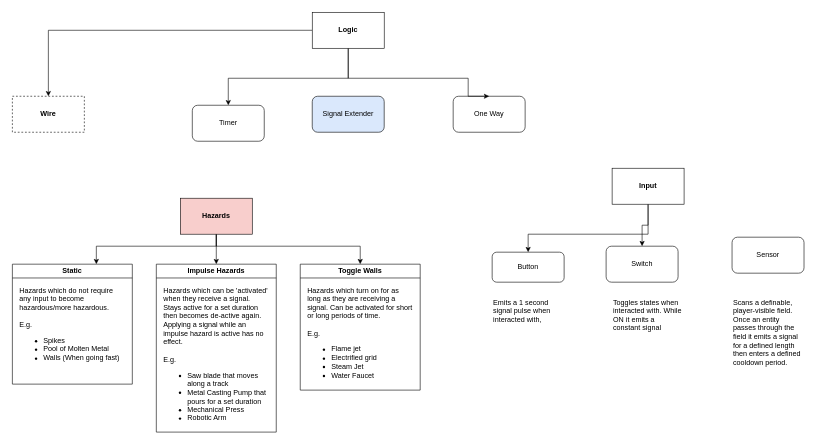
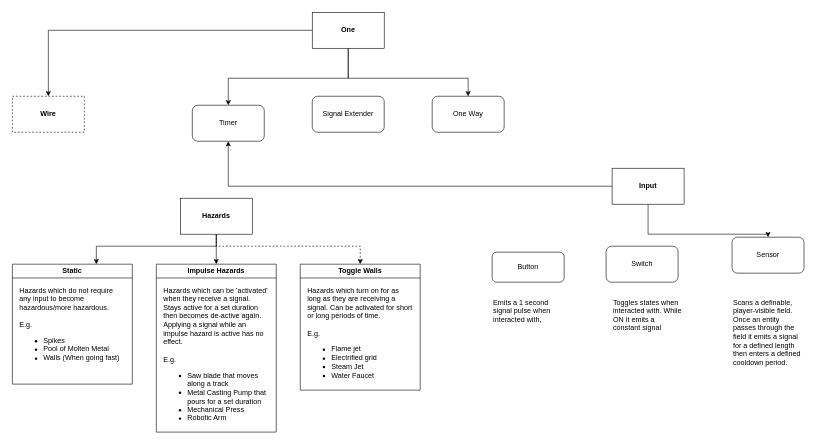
  <mxCell id="0" />
  <mxCell id="1" parent="0" />
  <mxCell id="2" value="Impulse Hazards" style="swimlane;whiteSpace=wrap;html=1;" vertex="1" parent="1"><mxGeometry x="260" y="440" width="200" height="280" as="geometry"><mxRectangle x="280" y="120" width="140" height="30" as="alternateBounds" /></mxGeometry></mxCell>
  <mxCell id="3" value="Hazards which can be 'activated' when they receive a signal. Stays active for a set duration then becomes de-active again. Applying a signal while an impulse hazard is active has no effect.&amp;nbsp;&lt;br&gt;&lt;br&gt;E.g.&lt;br&gt;&lt;ul&gt;&lt;li&gt;Saw blade that moves along a track&lt;/li&gt;&lt;li&gt;Metal Casting Pump that pours for a set duration&lt;/li&gt;&lt;li&gt;Mechanical Press&lt;/li&gt;&lt;li&gt;Robotic Arm&lt;/li&gt;&lt;/ul&gt;" style="text;html=1;strokeColor=none;fillColor=none;align=left;verticalAlign=top;whiteSpace=wrap;rounded=0;" vertex="1" parent="2"><mxGeometry x="10" y="30" width="180" height="240" as="geometry" /></mxCell>
  <mxCell id="4" style="edgeStyle=orthogonalEdgeStyle;rounded=0;orthogonalLoop=1;jettySize=auto;html=1;entryX=0.5;entryY=0;entryDx=0;entryDy=0;" edge="1" parent="1" source="7"><mxGeometry relative="1" as="geometry"><mxPoint x="160" y="440" as="targetPoint" /><Array as="points"><mxPoint x="360" y="410" /><mxPoint x="160" y="410" /></Array></mxGeometry></mxCell>
  <mxCell id="5" style="edgeStyle=orthogonalEdgeStyle;rounded=0;orthogonalLoop=1;jettySize=auto;html=1;entryX=0.5;entryY=0;entryDx=0;entryDy=0;" edge="1" parent="1" source="7"><mxGeometry relative="1" as="geometry"><mxPoint x="360" y="440" as="targetPoint" /></mxGeometry></mxCell>
- <mxCell id="6" style="edgeStyle=orthogonalEdgeStyle;rounded=0;orthogonalLoop=1;jettySize=auto;html=1;entryX=0.5;entryY=0;entryDx=0;entryDy=0;" edge="1" parent="1" source="7" target="24"><mxGeometry relative="1" as="geometry"><Array as="points"><mxPoint x="360" y="410" /><mxPoint x="600" y="410" /></Array></mxGeometry></mxCell>
- <mxCell id="7" value="Hazards" style="rounded=0;whiteSpace=wrap;html=1;fontStyle=1;fillColor=#f8cecc;" vertex="1" parent="1"><mxGeometry x="300" y="330" width="120" height="60" as="geometry" /></mxCell>
+ <mxCell id="6" style="edgeStyle=orthogonalEdgeStyle;rounded=0;orthogonalLoop=1;jettySize=auto;html=1;entryX=0.5;entryY=0;entryDx=0;entryDy=0;dashed=1;" edge="1" parent="1" source="7" target="24"><mxGeometry relative="1" as="geometry"><Array as="points"><mxPoint x="360" y="410" /><mxPoint x="600" y="410" /></Array></mxGeometry></mxCell>
+ <mxCell id="7" value="Hazards" style="rounded=0;whiteSpace=wrap;html=1;fontStyle=1" vertex="1" parent="1"><mxGeometry x="300" y="330" width="120" height="60" as="geometry" /></mxCell>
  <mxCell id="8" value="Button" style="rounded=1;whiteSpace=wrap;html=1;" vertex="1" parent="1"><mxGeometry x="820" y="420" width="120" height="50" as="geometry" /></mxCell>
  <mxCell id="9" value="Switch" style="rounded=1;whiteSpace=wrap;html=1;" vertex="1" parent="1"><mxGeometry x="1010" y="410" width="120" height="60" as="geometry" /></mxCell>
  <mxCell id="10" value="Sensor&lt;br&gt;" style="rounded=1;whiteSpace=wrap;html=1;" vertex="1" parent="1"><mxGeometry x="1220" y="395" width="120" height="60" as="geometry" /></mxCell>
- <mxCell id="11" style="edgeStyle=orthogonalEdgeStyle;rounded=0;orthogonalLoop=1;jettySize=auto;html=1;entryX=0.5;entryY=0;entryDx=0;entryDy=0;" edge="1" parent="1" source="14" target="8"><mxGeometry relative="1" as="geometry"><Array as="points"><mxPoint x="1080" y="390" /><mxPoint x="880" y="390" /></Array></mxGeometry></mxCell>
- <mxCell id="13" style="edgeStyle=orthogonalEdgeStyle;rounded=0;orthogonalLoop=1;jettySize=auto;html=1;entryX=0.5;entryY=0;entryDx=0;entryDy=0;" edge="1" parent="1" source="14" target="9"><mxGeometry relative="1" as="geometry" /></mxCell>
+ <mxCell id="12" style="edgeStyle=orthogonalEdgeStyle;rounded=0;orthogonalLoop=1;jettySize=auto;html=1;entryX=0.5;entryY=0;entryDx=0;entryDy=0;" edge="1" parent="1" source="14" target="10"><mxGeometry relative="1" as="geometry"><Array as="points"><mxPoint x="1080" y="390" /><mxPoint x="1280" y="390" /></Array></mxGeometry></mxCell>
+ <mxCell id="13" style="edgeStyle=orthogonalEdgeStyle;rounded=0;orthogonalLoop=1;jettySize=auto;html=1;" edge="1" parent="1" source="14" target="15"><mxGeometry relative="1" as="geometry" /></mxCell>
  <mxCell id="14" value="Input" style="rounded=0;whiteSpace=wrap;html=1;fontStyle=1" vertex="1" parent="1"><mxGeometry x="1020" y="280" width="120" height="60" as="geometry" /></mxCell>
  <mxCell id="15" value="Timer" style="rounded=1;whiteSpace=wrap;html=1;" vertex="1" parent="1"><mxGeometry x="320" y="175" width="120" height="60" as="geometry" /></mxCell>
- <mxCell id="16" value="Signal Extender" style="rounded=1;whiteSpace=wrap;html=1;fillColor=#dae8fc;" vertex="1" parent="1"><mxGeometry x="520" y="160" width="120" height="60" as="geometry" /></mxCell>
- <mxCell id="17" value="One Way" style="rounded=1;whiteSpace=wrap;html=1;" vertex="1" parent="1"><mxGeometry x="755" y="160" width="120" height="60" as="geometry" /></mxCell>
+ <mxCell id="16" value="Signal Extender" style="rounded=1;whiteSpace=wrap;html=1;" vertex="1" parent="1"><mxGeometry x="520" y="160" width="120" height="60" as="geometry" /></mxCell>
+ <mxCell id="17" value="One Way" style="rounded=1;whiteSpace=wrap;html=1;" vertex="1" parent="1"><mxGeometry x="720" y="160" width="120" height="60" as="geometry" /></mxCell>
  <mxCell id="18" style="edgeStyle=orthogonalEdgeStyle;rounded=0;orthogonalLoop=1;jettySize=auto;html=1;entryX=0.5;entryY=0;entryDx=0;entryDy=0;" edge="1" parent="1" source="21" target="15"><mxGeometry relative="1" as="geometry"><Array as="points"><mxPoint x="580" y="130" /><mxPoint x="380" y="130" /></Array></mxGeometry></mxCell>
  <mxCell id="19" style="edgeStyle=orthogonalEdgeStyle;rounded=0;orthogonalLoop=1;jettySize=auto;html=1;entryX=0.5;entryY=0;entryDx=0;entryDy=0;" edge="1" parent="1" source="21" target="17"><mxGeometry relative="1" as="geometry"><Array as="points"><mxPoint x="580" y="130" /><mxPoint x="780" y="130" /></Array></mxGeometry></mxCell>
  <mxCell id="20" style="edgeStyle=orthogonalEdgeStyle;rounded=0;orthogonalLoop=1;jettySize=auto;html=1;" edge="1" parent="1" source="21" target="26"><mxGeometry relative="1" as="geometry" /></mxCell>
- <mxCell id="21" value="Logic" style="rounded=0;whiteSpace=wrap;html=1;fontStyle=1" vertex="1" parent="1"><mxGeometry x="520" y="20" width="120" height="60" as="geometry" /></mxCell>
+ <mxCell id="21" value="One" style="rounded=0;whiteSpace=wrap;html=1;fontStyle=1" vertex="1" parent="1"><mxGeometry x="520" y="20" width="120" height="60" as="geometry" /></mxCell>
  <mxCell id="22" value="Static" style="swimlane;whiteSpace=wrap;html=1;" vertex="1" parent="1"><mxGeometry x="20" y="440" width="200" height="200" as="geometry" /></mxCell>
  <mxCell id="23" value="Hazards which do not require any input to become hazardous/more hazardous.&lt;br&gt;&lt;br&gt;E.g.&lt;br&gt;&lt;ul&gt;&lt;li&gt;Spikes&lt;/li&gt;&lt;li&gt;Pool of Molten Metal&lt;/li&gt;&lt;li&gt;Walls (When going fast)&lt;/li&gt;&lt;/ul&gt;" style="text;html=1;strokeColor=none;fillColor=none;align=left;verticalAlign=top;whiteSpace=wrap;rounded=0;" vertex="1" parent="22"><mxGeometry x="10" y="30" width="180" height="160" as="geometry" /></mxCell>
  <mxCell id="24" value="Toggle Walls" style="swimlane;whiteSpace=wrap;html=1;" vertex="1" parent="1"><mxGeometry x="500" y="440" width="200" height="210" as="geometry" /></mxCell>
  <mxCell id="25" value="Hazards which turn on for as long as they are receiving a signal. Can be activated for short or long periods of time.&lt;br&gt;&lt;br&gt;E.g.&lt;br&gt;&lt;ul&gt;&lt;li&gt;Flame jet&lt;/li&gt;&lt;li&gt;Electrified grid&lt;/li&gt;&lt;li&gt;Steam Jet&lt;/li&gt;&lt;li&gt;Water Faucet&lt;/li&gt;&lt;/ul&gt;" style="text;html=1;strokeColor=none;fillColor=none;align=left;verticalAlign=top;whiteSpace=wrap;rounded=0;" vertex="1" parent="24"><mxGeometry x="10" y="30" width="180" height="170" as="geometry" /></mxCell>
  <mxCell id="26" value="Wire" style="rounded=0;whiteSpace=wrap;html=1;fontStyle=1;dashed=1;" vertex="1" parent="1"><mxGeometry x="20" y="160" width="120" height="60" as="geometry" /></mxCell>
  <mxCell id="27" value="Emits a 1 second signal pulse when interacted with," style="text;html=1;strokeColor=none;fillColor=none;align=left;verticalAlign=top;whiteSpace=wrap;rounded=0;" vertex="1" parent="1"><mxGeometry x="820" y="490" width="120" height="120" as="geometry" /></mxCell>
  <mxCell id="28" value="Toggles states when interacted with. While ON it emits a constant signal" style="text;html=1;strokeColor=none;fillColor=none;align=left;verticalAlign=top;whiteSpace=wrap;rounded=0;" vertex="1" parent="1"><mxGeometry x="1020" y="490" width="120" height="120" as="geometry" /></mxCell>
  <mxCell id="29" value="Scans a definable, player-visible field. Once an entity passes through the field it emits a signal for a defined length then enters a defined cooldown period." style="text;html=1;strokeColor=none;fillColor=none;align=left;verticalAlign=top;whiteSpace=wrap;rounded=0;" vertex="1" parent="1"><mxGeometry x="1220" y="490" width="120" height="210" as="geometry" /></mxCell>
